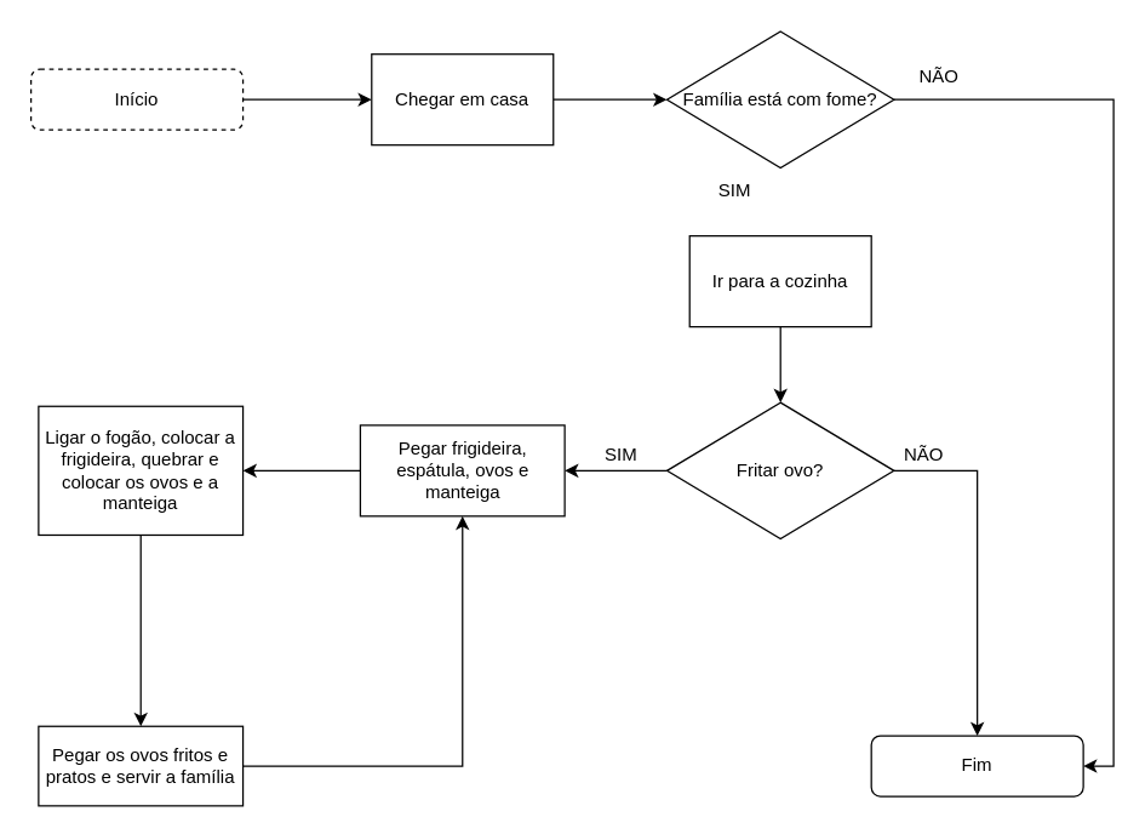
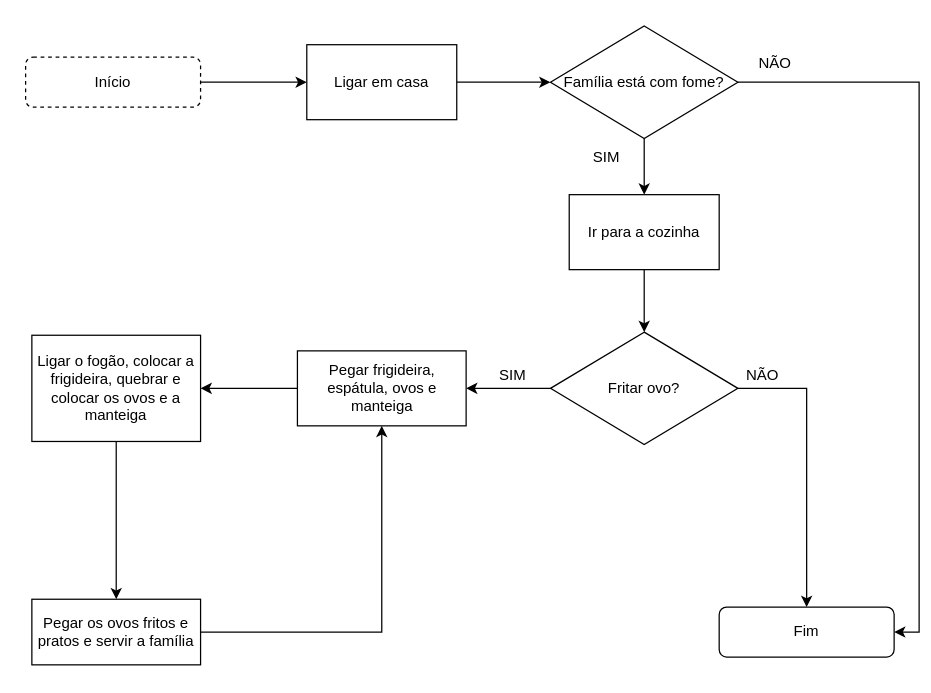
  <mxCell id="0" />
  <mxCell id="1" parent="0" />
  <mxCell id="2" style="edgeStyle=orthogonalEdgeStyle;rounded=0;orthogonalLoop=1;jettySize=auto;html=1;exitX=1;exitY=0.5;exitDx=0;exitDy=0;entryX=0;entryY=0.5;entryDx=0;entryDy=0;" edge="1" parent="1" source="3" target="5"><mxGeometry relative="1" as="geometry" /></mxCell>
  <mxCell id="3" value="Início" style="rounded=1;whiteSpace=wrap;html=1;dashed=1;" vertex="1" parent="1"><mxGeometry x="20" y="45" width="140" height="40" as="geometry" /></mxCell>
  <mxCell id="4" style="edgeStyle=orthogonalEdgeStyle;rounded=0;orthogonalLoop=1;jettySize=auto;html=1;exitX=1;exitY=0.5;exitDx=0;exitDy=0;entryX=0;entryY=0.5;entryDx=0;entryDy=0;" edge="1" parent="1" source="5" target="9"><mxGeometry relative="1" as="geometry" /></mxCell>
- <mxCell id="5" value="Chegar em casa" style="rounded=0;whiteSpace=wrap;html=1;" vertex="1" parent="1"><mxGeometry x="245" y="35" width="120" height="60" as="geometry" /></mxCell>
+ <mxCell id="5" value="Ligar em casa" style="rounded=0;whiteSpace=wrap;html=1;" vertex="1" parent="1"><mxGeometry x="245" y="35" width="120" height="60" as="geometry" /></mxCell>
  <mxCell id="6" value="Fim" style="rounded=1;whiteSpace=wrap;html=1;" vertex="1" parent="1"><mxGeometry x="575" y="485" width="140" height="40" as="geometry" /></mxCell>
+ <mxCell id="7" style="edgeStyle=orthogonalEdgeStyle;rounded=0;orthogonalLoop=1;jettySize=auto;html=1;exitX=0.5;exitY=1;exitDx=0;exitDy=0;entryX=0.5;entryY=0;entryDx=0;entryDy=0;" edge="1" parent="1" source="9" target="14"><mxGeometry relative="1" as="geometry" /></mxCell>
  <mxCell id="8" style="edgeStyle=orthogonalEdgeStyle;rounded=0;orthogonalLoop=1;jettySize=auto;html=1;exitX=1;exitY=0.5;exitDx=0;exitDy=0;entryX=1;entryY=0.5;entryDx=0;entryDy=0;" edge="1" parent="1" source="9" target="6"><mxGeometry relative="1" as="geometry" /></mxCell>
  <mxCell id="9" value="Família está com fome?" style="rhombus;whiteSpace=wrap;html=1;" vertex="1" parent="1"><mxGeometry x="440" y="20" width="150" height="90" as="geometry" /></mxCell>
  <mxCell id="10" style="edgeStyle=orthogonalEdgeStyle;rounded=0;orthogonalLoop=1;jettySize=auto;html=1;exitX=1;exitY=0.5;exitDx=0;exitDy=0;entryX=0.5;entryY=0;entryDx=0;entryDy=0;" edge="1" parent="1" source="12" target="6"><mxGeometry relative="1" as="geometry"><mxPoint x="660" y="309.842" as="targetPoint" /><Array as="points"><mxPoint x="645" y="310" /></Array></mxGeometry></mxCell>
  <mxCell id="11" style="edgeStyle=orthogonalEdgeStyle;rounded=0;orthogonalLoop=1;jettySize=auto;html=1;exitX=0;exitY=0.5;exitDx=0;exitDy=0;entryX=1;entryY=0.5;entryDx=0;entryDy=0;" edge="1" parent="1" source="12" target="19"><mxGeometry relative="1" as="geometry" /></mxCell>
  <mxCell id="12" value="Fritar ovo?" style="rhombus;whiteSpace=wrap;html=1;" vertex="1" parent="1"><mxGeometry x="440" y="265" width="150" height="90" as="geometry" /></mxCell>
  <mxCell id="13" style="edgeStyle=orthogonalEdgeStyle;rounded=0;orthogonalLoop=1;jettySize=auto;html=1;exitX=0.5;exitY=1;exitDx=0;exitDy=0;" edge="1" parent="1" source="14" target="12"><mxGeometry relative="1" as="geometry" /></mxCell>
  <mxCell id="14" value="Ir para a cozinha" style="rounded=0;whiteSpace=wrap;html=1;" vertex="1" parent="1"><mxGeometry x="455" y="155" width="120" height="60" as="geometry" /></mxCell>
  <mxCell id="15" value="NÃO" style="text;html=1;strokeColor=none;fillColor=none;align=center;verticalAlign=middle;whiteSpace=wrap;rounded=0;" vertex="1" parent="1"><mxGeometry x="590" y="35" width="60" height="30" as="geometry" /></mxCell>
  <mxCell id="16" value="SIM" style="text;html=1;strokeColor=none;fillColor=none;align=center;verticalAlign=middle;whiteSpace=wrap;rounded=0;" vertex="1" parent="1"><mxGeometry x="455" y="110" width="60" height="30" as="geometry" /></mxCell>
  <mxCell id="17" value="NÃO" style="text;html=1;strokeColor=none;fillColor=none;align=center;verticalAlign=middle;whiteSpace=wrap;rounded=0;" vertex="1" parent="1"><mxGeometry x="580" y="285" width="60" height="30" as="geometry" /></mxCell>
  <mxCell id="18" style="edgeStyle=orthogonalEdgeStyle;rounded=0;orthogonalLoop=1;jettySize=auto;html=1;exitX=0;exitY=0.5;exitDx=0;exitDy=0;entryX=1;entryY=0.5;entryDx=0;entryDy=0;" edge="1" parent="1" source="19" target="21"><mxGeometry relative="1" as="geometry" /></mxCell>
  <mxCell id="19" value="Pegar frigideira, espátula, ovos e manteiga" style="rounded=0;whiteSpace=wrap;html=1;" vertex="1" parent="1"><mxGeometry x="237.5" y="280" width="135" height="60" as="geometry" /></mxCell>
  <mxCell id="20" style="edgeStyle=orthogonalEdgeStyle;rounded=0;orthogonalLoop=1;jettySize=auto;html=1;exitX=0.5;exitY=1;exitDx=0;exitDy=0;entryX=0.5;entryY=0;entryDx=0;entryDy=0;" edge="1" parent="1" source="21" target="23"><mxGeometry relative="1" as="geometry" /></mxCell>
  <mxCell id="21" value="Ligar o fogão, colocar a frigideira, quebrar e colocar os ovos e a manteiga" style="rounded=0;whiteSpace=wrap;html=1;" vertex="1" parent="1"><mxGeometry x="25" y="267.5" width="135" height="85" as="geometry" /></mxCell>
  <mxCell id="22" style="edgeStyle=orthogonalEdgeStyle;rounded=0;orthogonalLoop=1;jettySize=auto;html=1;exitX=1;exitY=0.5;exitDx=0;exitDy=0;" edge="1" parent="1" source="23" target="19"><mxGeometry relative="1" as="geometry" /></mxCell>
  <mxCell id="23" value="Pegar os ovos fritos e pratos e servir a família" style="rounded=0;whiteSpace=wrap;html=1;" vertex="1" parent="1"><mxGeometry x="25" y="478.75" width="135" height="52.5" as="geometry" /></mxCell>
  <mxCell id="24" value="SIM" style="text;html=1;strokeColor=none;fillColor=none;align=center;verticalAlign=middle;whiteSpace=wrap;rounded=0;" vertex="1" parent="1"><mxGeometry x="380" y="285" width="60" height="30" as="geometry" /></mxCell>
